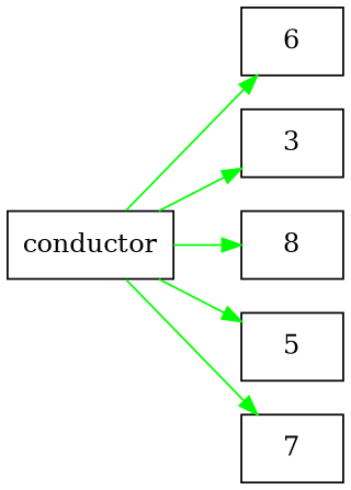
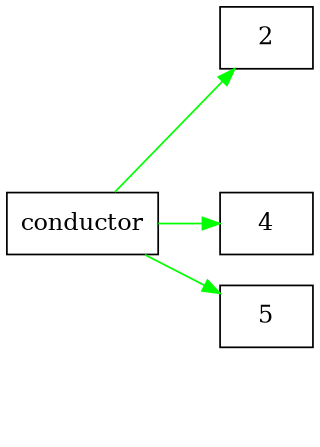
  digraph {
    rankdir=LR
    node [shape=polygon sides=4]
    edge [color=green]
    conductor
-   2 [label=6]
-   3
-   4 [label=8]
+   2
+   4
    5
-   7
    conductor -> 2
-   conductor -> 3
    conductor -> 4
    conductor -> 5
-   conductor -> 7
  }
